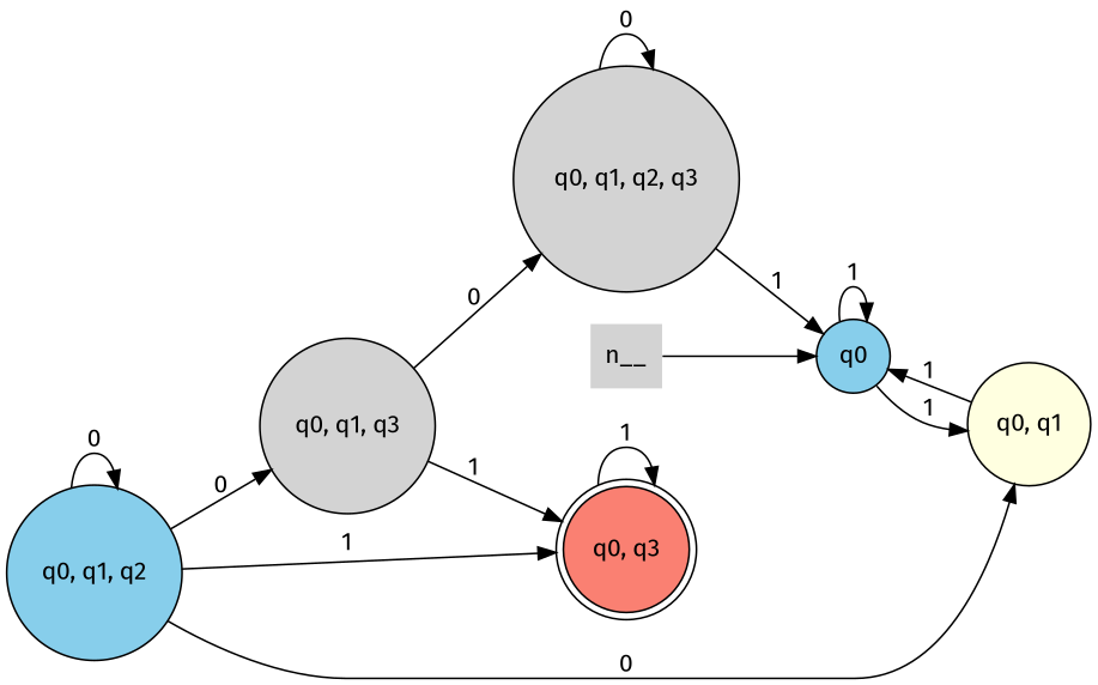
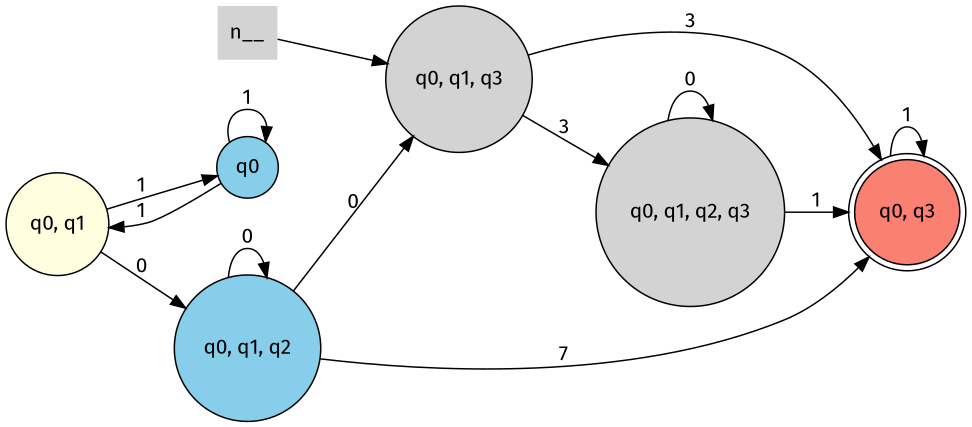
  digraph {
    fontname="Fira Sans"
    rankdir=LR
    node [fillcolor=lightgrey fontname="Fira Sans" shape=circle style=filled]
    edge [fontname="Fira Sans"]
    n__ [shape=none width=.0]
    n2 [fillcolor=skyblue label=q0]
    n3 [fillcolor=lightyellow label="q0, q1"]
    n4 [fillcolor=skyblue label="q0, q1, q2"]
    n5 [fillcolor=salmon label="q0, q3" shape=doublecircle]
    n6 [label="q0, q1, q3"]
    n7 [label="q0, q1, q2, q3"]
-   n__ -> n2
+   n__ -> n6
    n2 -> n2 [label=1]
    n2 -> n3 [label=1]
    n3 -> n2 [label=1]
-   n4 -> n3 [label=0]
+   n3 -> n4 [label=0]
    n4 -> n4 [label=0]
-   n4 -> n5 [label=1]
+   n4 -> n5 [label=7]
    n4 -> n6 [label=0]
    n5 -> n5 [label=1]
-   n6 -> n5 [label=1]
-   n6 -> n7 [label=0]
-   n7 -> n2 [label=1]
+   n6 -> n5 [label=3]
+   n6 -> n7 [label=3]
+   n7 -> n5 [label=1]
    n7 -> n7 [label=0]
  }
